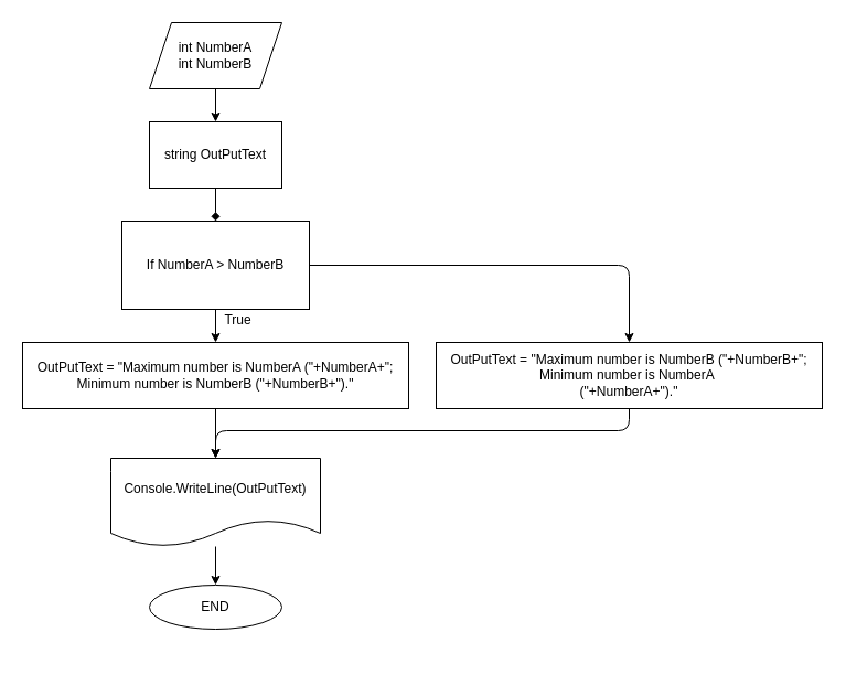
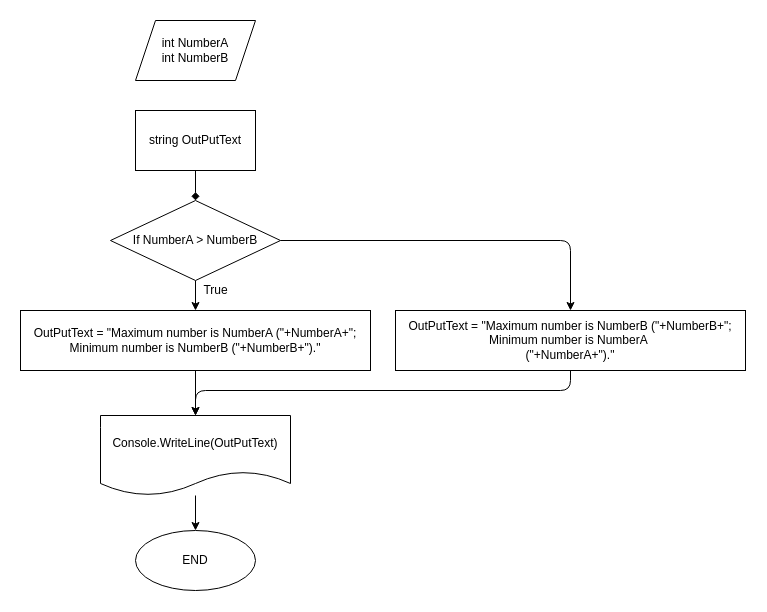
  <mxCell id="0" />
  <mxCell id="1" parent="0" />
- <mxCell id="2" value="" style="edgeStyle=none;html=1;" parent="1" source="3" target="5" edge="1"><mxGeometry relative="1" as="geometry" /></mxCell>
  <mxCell id="3" value="int NumberA&lt;br&gt;int NumberB" style="shape=parallelogram;perimeter=parallelogramPerimeter;whiteSpace=wrap;html=1;fixedSize=1;" parent="1" vertex="1"><mxGeometry x="135" y="20" width="120" height="60" as="geometry" /></mxCell>
  <mxCell id="4" value="" style="edgeStyle=none;html=1;endArrow=diamond;" parent="1" source="5" target="8" edge="1"><mxGeometry relative="1" as="geometry" /></mxCell>
  <mxCell id="5" value="string OutPutText" style="whiteSpace=wrap;html=1;" parent="1" vertex="1"><mxGeometry x="135" y="110" width="120" height="60" as="geometry" /></mxCell>
  <mxCell id="6" value="" style="edgeStyle=none;html=1;" parent="1" source="8" target="10" edge="1"><mxGeometry relative="1" as="geometry" /></mxCell>
  <mxCell id="7" style="edgeStyle=none;html=1;entryX=0.5;entryY=0;entryDx=0;entryDy=0;" parent="1" source="8" target="13" edge="1"><mxGeometry relative="1" as="geometry"><Array as="points"><mxPoint x="570" y="240" /></Array></mxGeometry></mxCell>
- <mxCell id="8" value="If NumberA &amp;gt; NumberB" style="whiteSpace=wrap;html=1;rounded=0;" parent="1" vertex="1"><mxGeometry x="110" y="200" width="170" height="80" as="geometry" /></mxCell>
+ <mxCell id="8" value="If NumberA &amp;gt; NumberB" style="rhombus;whiteSpace=wrap;html=1;" parent="1" vertex="1"><mxGeometry x="110" y="200" width="170" height="80" as="geometry" /></mxCell>
  <mxCell id="9" value="" style="edgeStyle=none;html=1;" parent="1" source="10" target="15" edge="1"><mxGeometry relative="1" as="geometry" /></mxCell>
  <mxCell id="10" value="&lt;span&gt;OutPutText = &quot;&lt;/span&gt;Maximum number is NumberA (&quot;+NumberA+&quot;; Minimum number is NumberB (&quot;+NumberB+&quot;).&quot;" style="whiteSpace=wrap;html=1;" parent="1" vertex="1"><mxGeometry x="20" y="310" width="350" height="60" as="geometry" /></mxCell>
  <mxCell id="11" value="True" style="text;html=1;align=center;verticalAlign=middle;resizable=0;points=[];autosize=1;strokeColor=none;fillColor=none;" parent="1" vertex="1"><mxGeometry x="195" y="280" width="40" height="20" as="geometry" /></mxCell>
  <mxCell id="12" style="edgeStyle=none;html=1;entryX=0.5;entryY=0;entryDx=0;entryDy=0;" parent="1" source="13" target="15" edge="1"><mxGeometry relative="1" as="geometry"><Array as="points"><mxPoint x="570" y="390" /><mxPoint x="195" y="390" /></Array></mxGeometry></mxCell>
  <mxCell id="13" value="&lt;span&gt;OutPutText = &quot;&lt;/span&gt;Maximum number is NumberB&amp;nbsp;(&quot;+NumberB+&quot;; Minimum number is NumberA&amp;nbsp;&lt;br&gt;(&quot;+NumberA+&quot;).&quot;" style="whiteSpace=wrap;html=1;" parent="1" vertex="1"><mxGeometry x="395" y="310" width="350" height="60" as="geometry" /></mxCell>
  <mxCell id="14" value="" style="edgeStyle=none;html=1;" edge="1" parent="1" source="15" target="16"><mxGeometry relative="1" as="geometry" /></mxCell>
  <mxCell id="15" value="Console.WriteLine(OutPutText)" style="shape=document;whiteSpace=wrap;html=1;boundedLbl=1;" parent="1" vertex="1"><mxGeometry x="100" y="415" width="190" height="80" as="geometry" /></mxCell>
- <mxCell id="16" value="END" style="ellipse;whiteSpace=wrap;html=1;" vertex="1" parent="1"><mxGeometry x="135" y="530" width="120" height="40" as="geometry" /></mxCell>
+ <mxCell id="16" value="END" style="ellipse;whiteSpace=wrap;html=1;" vertex="1" parent="1"><mxGeometry x="135" y="530" width="120" height="60" as="geometry" /></mxCell>
